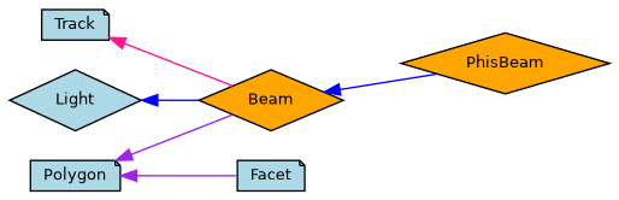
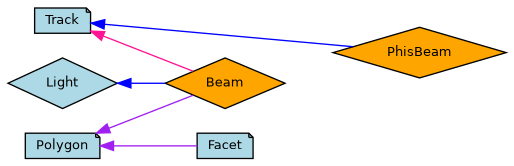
  digraph {
    rankdir=LR
    node [color=black fillcolor=lightblue fontname=Helvetica fontsize=10 shape=diamond style=filled]
    edge [color=blue dir=back fontname=Helvetica fontsize=10 labelfontname=Helvetica labelfontsize=10 style=solid]
    n1 [height=0.2 label=Light width=0.4]
    n2 [fillcolor=orange height=0.2 label=Beam width=0.4]
    n3 [fillcolor=orange height=0.2 label=PhisBeam width=0.4]
    n4 [height=0.2 label=Polygon shape=note width=0.4]
    n5 [height=0.2 label=Facet shape=note width=0.4]
    n6 [height=0.2 label=Track shape=note width=0.4]
    n1 -> n2
-   n2 -> n3
+   n6 -> n3
    n4 -> n2 [color=purple]
    n4 -> n5 [color=purple]
    n6 -> n2 [color=deeppink]
  }
